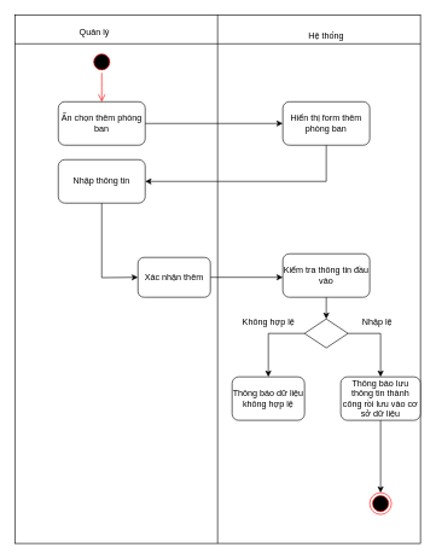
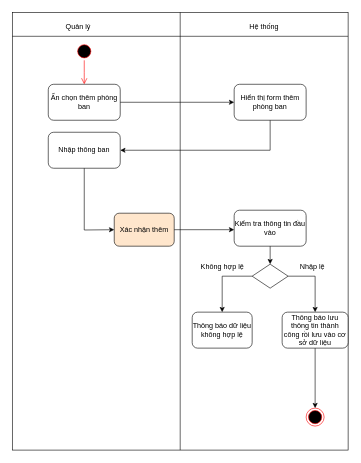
  <mxCell id="0" />
  <mxCell id="1" parent="0" />
  <mxCell id="2" value="" style="shape=internalStorage;whiteSpace=wrap;html=1;backgroundOutline=1;dx=280;dy=40;" parent="1" vertex="1"><mxGeometry x="20" y="20" width="560" height="730" as="geometry" /></mxCell>
  <mxCell id="3" value="Quản lý" style="text;html=1;align=center;verticalAlign=middle;whiteSpace=wrap;rounded=0;" parent="1" vertex="1"><mxGeometry x="100" y="30" width="60" height="30" as="geometry" /></mxCell>
- <mxCell id="4" value="Hệ thống" style="text;html=1;align=center;verticalAlign=middle;whiteSpace=wrap;rounded=0;" parent="1" vertex="1"><mxGeometry x="420" y="35" width="60" height="30" as="geometry" /></mxCell>
+ <mxCell id="4" value="Hệ thống" style="text;html=1;align=center;verticalAlign=middle;whiteSpace=wrap;rounded=0;" parent="1" vertex="1"><mxGeometry x="410" y="30" width="60" height="30" as="geometry" /></mxCell>
  <mxCell id="5" value="" style="ellipse;html=1;shape=startState;fillColor=#000000;strokeColor=#ff0000;" parent="1" vertex="1"><mxGeometry x="125" y="70" width="30" height="30" as="geometry" /></mxCell>
  <mxCell id="6" value="" style="edgeStyle=orthogonalEdgeStyle;html=1;verticalAlign=bottom;endArrow=open;endSize=8;strokeColor=#ff0000;rounded=0;entryX=0.5;entryY=0;entryDx=0;entryDy=0;" parent="1" source="5" target="7" edge="1"><mxGeometry relative="1" as="geometry"><mxPoint x="180" y="140" as="targetPoint" /><Array as="points"><mxPoint x="140" y="120" /><mxPoint x="140" y="120" /></Array></mxGeometry></mxCell>
  <mxCell id="7" value="Ấn chọn thêm phòng ban" style="rounded=1;whiteSpace=wrap;html=1;" parent="1" vertex="1"><mxGeometry x="80" y="140" width="120" height="60" as="geometry" /></mxCell>
  <mxCell id="8" value="Hiển thị form thêm phòng ban" style="rounded=1;whiteSpace=wrap;html=1;" parent="1" vertex="1"><mxGeometry x="390" y="140" width="120" height="60" as="geometry" /></mxCell>
  <mxCell id="9" value="" style="endArrow=classic;html=1;rounded=0;exitX=1;exitY=0.5;exitDx=0;exitDy=0;" parent="1" source="7" target="8" edge="1"><mxGeometry width="50" height="50" relative="1" as="geometry"><mxPoint x="330" y="300" as="sourcePoint" /><mxPoint x="380" y="250" as="targetPoint" /></mxGeometry></mxCell>
- <mxCell id="10" value="Nhập thông tin" style="rounded=1;whiteSpace=wrap;html=1;" parent="1" vertex="1"><mxGeometry x="80" y="220" width="120" height="60" as="geometry" /></mxCell>
+ <mxCell id="10" value="Nhập thông ban" style="rounded=1;whiteSpace=wrap;html=1;" parent="1" vertex="1"><mxGeometry x="80" y="220" width="120" height="60" as="geometry" /></mxCell>
  <mxCell id="11" value="" style="endArrow=classic;html=1;rounded=0;exitX=0.5;exitY=1;exitDx=0;exitDy=0;entryX=1;entryY=0.5;entryDx=0;entryDy=0;" parent="1" source="8" target="10" edge="1"><mxGeometry width="50" height="50" relative="1" as="geometry"><mxPoint x="330" y="300" as="sourcePoint" /><mxPoint x="380" y="250" as="targetPoint" /><Array as="points"><mxPoint x="450" y="250" /></Array></mxGeometry></mxCell>
- <mxCell id="12" value="Xác nhận thêm" style="rounded=1;whiteSpace=wrap;html=1;" parent="1" vertex="1"><mxGeometry x="190" y="355" width="100" height="55" as="geometry" /></mxCell>
+ <mxCell id="12" value="Xác nhận thêm" style="rounded=1;whiteSpace=wrap;html=1;fillColor=#ffe6cc;" parent="1" vertex="1"><mxGeometry x="190" y="355" width="100" height="55" as="geometry" /></mxCell>
  <mxCell id="13" value="" style="endArrow=classic;html=1;rounded=0;exitX=0.5;exitY=1;exitDx=0;exitDy=0;entryX=0;entryY=0.5;entryDx=0;entryDy=0;" parent="1" source="10" target="12" edge="1"><mxGeometry width="50" height="50" relative="1" as="geometry"><mxPoint x="330" y="530" as="sourcePoint" /><mxPoint x="380" y="480" as="targetPoint" /><Array as="points"><mxPoint x="140" y="383" /></Array></mxGeometry></mxCell>
  <mxCell id="14" value="" style="endArrow=classic;html=1;rounded=0;exitX=1;exitY=0.5;exitDx=0;exitDy=0;" parent="1" source="12" edge="1"><mxGeometry width="50" height="50" relative="1" as="geometry"><mxPoint x="330" y="530" as="sourcePoint" /><mxPoint x="390" y="382.5" as="targetPoint" /></mxGeometry></mxCell>
  <mxCell id="15" value="Kiểm tra thông tin đầu vào" style="rounded=1;whiteSpace=wrap;html=1;" parent="1" vertex="1"><mxGeometry x="390" y="350" width="120" height="60" as="geometry" /></mxCell>
  <mxCell id="16" value="" style="endArrow=classic;html=1;rounded=0;exitX=0.5;exitY=1;exitDx=0;exitDy=0;" parent="1" source="15" target="17" edge="1"><mxGeometry width="50" height="50" relative="1" as="geometry"><mxPoint x="330" y="530" as="sourcePoint" /><mxPoint x="380" y="480" as="targetPoint" /></mxGeometry></mxCell>
  <mxCell id="17" value="" style="rhombus;whiteSpace=wrap;html=1;" parent="1" vertex="1"><mxGeometry x="420" y="440" width="60" height="40" as="geometry" /></mxCell>
  <mxCell id="18" value="" style="endArrow=classic;html=1;rounded=0;exitX=0;exitY=0.5;exitDx=0;exitDy=0;" parent="1" source="17" target="19" edge="1"><mxGeometry width="50" height="50" relative="1" as="geometry"><mxPoint x="330" y="620" as="sourcePoint" /><mxPoint x="380" y="570" as="targetPoint" /><Array as="points"><mxPoint x="370" y="460" /></Array></mxGeometry></mxCell>
  <mxCell id="19" value="Thông báo dữ liệu không hợp lệ" style="rounded=1;whiteSpace=wrap;html=1;" parent="1" vertex="1"><mxGeometry x="320" y="520" width="100" height="60" as="geometry" /></mxCell>
  <mxCell id="20" value="" style="endArrow=classic;html=1;rounded=0;exitX=1;exitY=0.5;exitDx=0;exitDy=0;" parent="1" source="17" target="21" edge="1"><mxGeometry width="50" height="50" relative="1" as="geometry"><mxPoint x="330" y="520" as="sourcePoint" /><mxPoint x="380" y="470" as="targetPoint" /><Array as="points"><mxPoint x="525" y="460" /></Array></mxGeometry></mxCell>
  <mxCell id="21" value="Thông báo lưu thông tin thành công rồi lưu vào cơ sở dữ liệu" style="rounded=1;whiteSpace=wrap;html=1;" parent="1" vertex="1"><mxGeometry x="470" y="520" width="110" height="60" as="geometry" /></mxCell>
  <mxCell id="22" value="" style="ellipse;html=1;shape=endState;fillColor=#000000;strokeColor=#ff0000;" parent="1" vertex="1"><mxGeometry x="510" y="680" width="30" height="30" as="geometry" /></mxCell>
  <mxCell id="23" value="" style="endArrow=classic;html=1;rounded=0;exitX=0.5;exitY=1;exitDx=0;exitDy=0;entryX=0.5;entryY=0;entryDx=0;entryDy=0;" parent="1" source="21" target="22" edge="1"><mxGeometry width="50" height="50" relative="1" as="geometry"><mxPoint x="330" y="520" as="sourcePoint" /><mxPoint x="380" y="470" as="targetPoint" /></mxGeometry></mxCell>
  <mxCell id="24" value="Không hợp lệ" style="text;html=1;align=center;verticalAlign=middle;resizable=0;points=[];autosize=1;strokeColor=none;fillColor=none;" parent="1" vertex="1"><mxGeometry x="320" y="430" width="100" height="30" as="geometry" /></mxCell>
  <mxCell id="25" value="Nhập lệ" style="text;html=1;align=center;verticalAlign=middle;resizable=0;points=[];autosize=1;strokeColor=none;fillColor=none;" parent="1" vertex="1"><mxGeometry x="490" y="430" width="60" height="30" as="geometry" /></mxCell>
